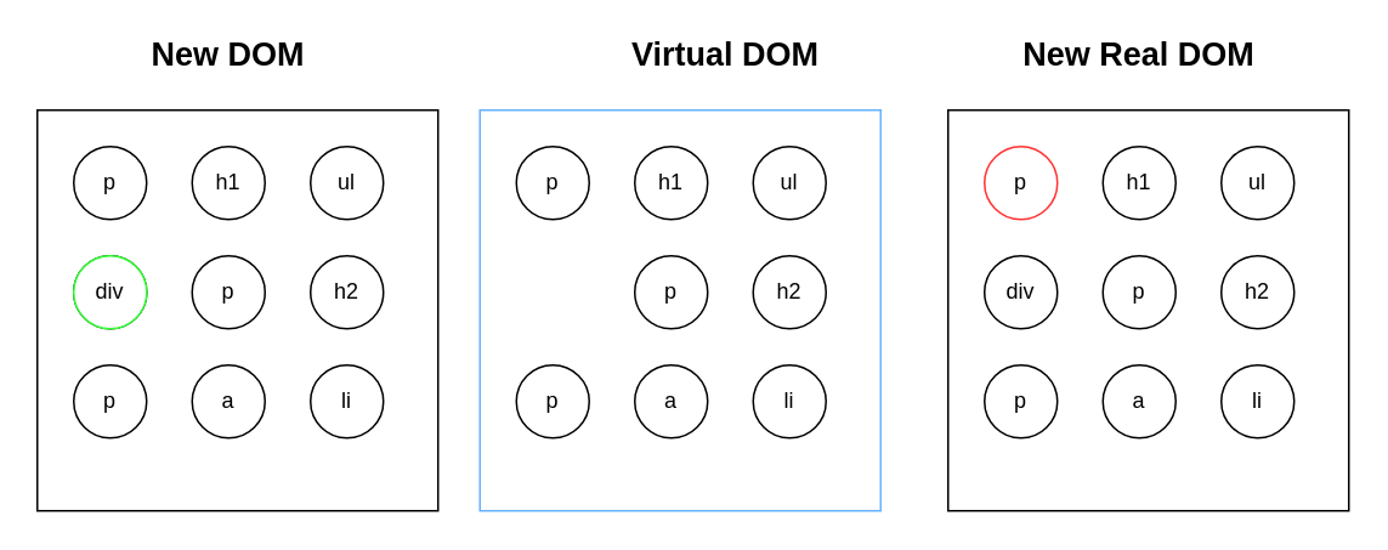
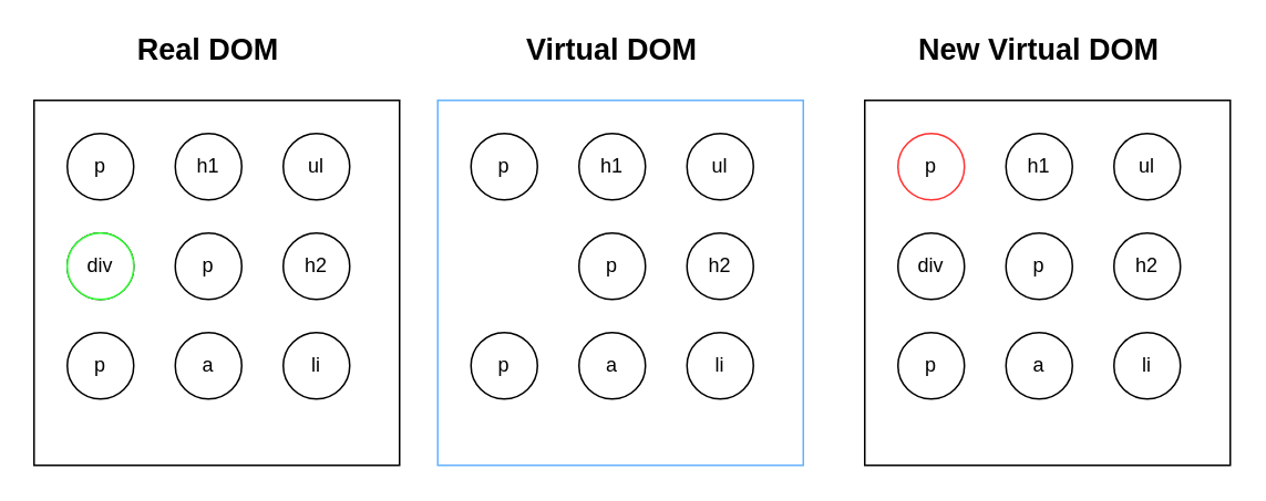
  <mxCell id="0" />
  <mxCell id="1" parent="0" />
  <mxCell id="2" value="" style="whiteSpace=wrap;html=1;aspect=fixed;" vertex="1" parent="1"><mxGeometry x="20" y="60" width="220" height="220" as="geometry" /></mxCell>
  <mxCell id="3" value="p" style="ellipse;whiteSpace=wrap;html=1;aspect=fixed;" vertex="1" parent="1"><mxGeometry x="40" y="80" width="40" height="40" as="geometry" /></mxCell>
  <mxCell id="4" value="h1" style="ellipse;whiteSpace=wrap;html=1;aspect=fixed;" vertex="1" parent="1"><mxGeometry x="105" y="80" width="40" height="40" as="geometry" /></mxCell>
  <mxCell id="5" value="ul" style="ellipse;whiteSpace=wrap;html=1;aspect=fixed;" vertex="1" parent="1"><mxGeometry x="170" y="80" width="40" height="40" as="geometry" /></mxCell>
  <mxCell id="6" value="h2" style="ellipse;whiteSpace=wrap;html=1;aspect=fixed;" vertex="1" parent="1"><mxGeometry x="170" y="140" width="40" height="40" as="geometry" /></mxCell>
  <mxCell id="7" value="p" style="ellipse;whiteSpace=wrap;html=1;aspect=fixed;" vertex="1" parent="1"><mxGeometry x="105" y="140" width="40" height="40" as="geometry" /></mxCell>
  <mxCell id="8" value="div" style="ellipse;whiteSpace=wrap;html=1;aspect=fixed;" vertex="1" parent="1"><mxGeometry x="40" y="140" width="40" height="40" as="geometry" /></mxCell>
  <mxCell id="9" value="p" style="ellipse;whiteSpace=wrap;html=1;aspect=fixed;" vertex="1" parent="1"><mxGeometry x="40" y="200" width="40" height="40" as="geometry" /></mxCell>
  <mxCell id="10" value="a" style="ellipse;whiteSpace=wrap;html=1;aspect=fixed;" vertex="1" parent="1"><mxGeometry x="105" y="200" width="40" height="40" as="geometry" /></mxCell>
  <mxCell id="11" value="li" style="ellipse;whiteSpace=wrap;html=1;aspect=fixed;" vertex="1" parent="1"><mxGeometry x="170" y="200" width="40" height="40" as="geometry" /></mxCell>
  <mxCell id="12" value="" style="whiteSpace=wrap;html=1;aspect=fixed;strokeColor=#66B2FF;" vertex="1" parent="1"><mxGeometry x="263" y="60" width="220" height="220" as="geometry" /></mxCell>
  <mxCell id="13" value="p" style="ellipse;whiteSpace=wrap;html=1;aspect=fixed;" vertex="1" parent="1"><mxGeometry x="283" y="80" width="40" height="40" as="geometry" /></mxCell>
  <mxCell id="14" value="h1" style="ellipse;whiteSpace=wrap;html=1;aspect=fixed;" vertex="1" parent="1"><mxGeometry x="348" y="80" width="40" height="40" as="geometry" /></mxCell>
  <mxCell id="15" value="ul" style="ellipse;whiteSpace=wrap;html=1;aspect=fixed;" vertex="1" parent="1"><mxGeometry x="413" y="80" width="40" height="40" as="geometry" /></mxCell>
  <mxCell id="16" value="h2" style="ellipse;whiteSpace=wrap;html=1;aspect=fixed;" vertex="1" parent="1"><mxGeometry x="413" y="140" width="40" height="40" as="geometry" /></mxCell>
  <mxCell id="17" value="p" style="ellipse;whiteSpace=wrap;html=1;aspect=fixed;" vertex="1" parent="1"><mxGeometry x="348" y="140" width="40" height="40" as="geometry" /></mxCell>
  <mxCell id="18" value="div" style="ellipse;whiteSpace=wrap;html=1;aspect=fixed;strokeColor=#33FF33;" vertex="1" parent="1"><mxGeometry x="40" y="140" width="40" height="40" as="geometry" /></mxCell>
  <mxCell id="19" value="p" style="ellipse;whiteSpace=wrap;html=1;aspect=fixed;" vertex="1" parent="1"><mxGeometry x="283" y="200" width="40" height="40" as="geometry" /></mxCell>
  <mxCell id="20" value="a" style="ellipse;whiteSpace=wrap;html=1;aspect=fixed;" vertex="1" parent="1"><mxGeometry x="348" y="200" width="40" height="40" as="geometry" /></mxCell>
  <mxCell id="21" value="li" style="ellipse;whiteSpace=wrap;html=1;aspect=fixed;" vertex="1" parent="1"><mxGeometry x="413" y="200" width="40" height="40" as="geometry" /></mxCell>
- <mxCell id="22" value="&lt;b&gt;&lt;font style=&quot;font-size: 18px&quot;&gt;New DOM&lt;/font&gt;&lt;/b&gt;" style="text;html=1;strokeColor=none;fillColor=none;align=center;verticalAlign=middle;whiteSpace=wrap;rounded=0;" vertex="1" parent="1"><mxGeometry x="30" y="20" width="190" height="20" as="geometry" /></mxCell>
- <mxCell id="23" value="&lt;b&gt;&lt;font style=&quot;font-size: 18px&quot;&gt;Virtual DOM&lt;/font&gt;&lt;/b&gt;" style="text;html=1;strokeColor=none;fillColor=none;align=center;verticalAlign=middle;whiteSpace=wrap;rounded=0;" vertex="1" parent="1"><mxGeometry x="303" y="20" width="190" height="20" as="geometry" /></mxCell>
+ <mxCell id="22" value="&lt;b&gt;&lt;font style=&quot;font-size: 18px&quot;&gt;Real DOM&lt;/font&gt;&lt;/b&gt;" style="text;html=1;strokeColor=none;fillColor=none;align=center;verticalAlign=middle;whiteSpace=wrap;rounded=0;" vertex="1" parent="1"><mxGeometry x="30" y="20" width="190" height="20" as="geometry" /></mxCell>
+ <mxCell id="23" value="&lt;b&gt;&lt;font style=&quot;font-size: 18px&quot;&gt;Virtual DOM&lt;/font&gt;&lt;/b&gt;" style="text;html=1;strokeColor=none;fillColor=none;align=center;verticalAlign=middle;whiteSpace=wrap;rounded=0;" vertex="1" parent="1"><mxGeometry x="273" y="20" width="190" height="20" as="geometry" /></mxCell>
  <mxCell id="24" value="" style="whiteSpace=wrap;html=1;aspect=fixed;" vertex="1" parent="1"><mxGeometry x="520" y="60" width="220" height="220" as="geometry" /></mxCell>
  <mxCell id="25" value="p" style="ellipse;whiteSpace=wrap;html=1;aspect=fixed;strokeColor=#FF3333;" vertex="1" parent="1"><mxGeometry x="540" y="80" width="40" height="40" as="geometry" /></mxCell>
  <mxCell id="26" value="h1" style="ellipse;whiteSpace=wrap;html=1;aspect=fixed;" vertex="1" parent="1"><mxGeometry x="605" y="80" width="40" height="40" as="geometry" /></mxCell>
  <mxCell id="27" value="ul" style="ellipse;whiteSpace=wrap;html=1;aspect=fixed;" vertex="1" parent="1"><mxGeometry x="670" y="80" width="40" height="40" as="geometry" /></mxCell>
  <mxCell id="28" value="h2" style="ellipse;whiteSpace=wrap;html=1;aspect=fixed;" vertex="1" parent="1"><mxGeometry x="670" y="140" width="40" height="40" as="geometry" /></mxCell>
  <mxCell id="29" value="p" style="ellipse;whiteSpace=wrap;html=1;aspect=fixed;" vertex="1" parent="1"><mxGeometry x="605" y="140" width="40" height="40" as="geometry" /></mxCell>
  <mxCell id="30" value="div" style="ellipse;whiteSpace=wrap;html=1;aspect=fixed;" vertex="1" parent="1"><mxGeometry x="540" y="140" width="40" height="40" as="geometry" /></mxCell>
  <mxCell id="31" value="p" style="ellipse;whiteSpace=wrap;html=1;aspect=fixed;" vertex="1" parent="1"><mxGeometry x="540" y="200" width="40" height="40" as="geometry" /></mxCell>
  <mxCell id="32" value="a" style="ellipse;whiteSpace=wrap;html=1;aspect=fixed;" vertex="1" parent="1"><mxGeometry x="605" y="200" width="40" height="40" as="geometry" /></mxCell>
  <mxCell id="33" value="li" style="ellipse;whiteSpace=wrap;html=1;aspect=fixed;" vertex="1" parent="1"><mxGeometry x="670" y="200" width="40" height="40" as="geometry" /></mxCell>
- <mxCell id="34" value="&lt;b&gt;&lt;font style=&quot;font-size: 18px&quot;&gt;New Real DOM&lt;/font&gt;&lt;/b&gt;" style="text;html=1;strokeColor=none;fillColor=none;align=center;verticalAlign=middle;whiteSpace=wrap;rounded=0;" vertex="1" parent="1"><mxGeometry x="530" y="20" width="190" height="20" as="geometry" /></mxCell>
+ <mxCell id="34" value="&lt;b&gt;&lt;font style=&quot;font-size: 18px&quot;&gt;New Virtual DOM&lt;/font&gt;&lt;/b&gt;" style="text;html=1;strokeColor=none;fillColor=none;align=center;verticalAlign=middle;whiteSpace=wrap;rounded=0;" vertex="1" parent="1"><mxGeometry x="530" y="20" width="190" height="20" as="geometry" /></mxCell>
